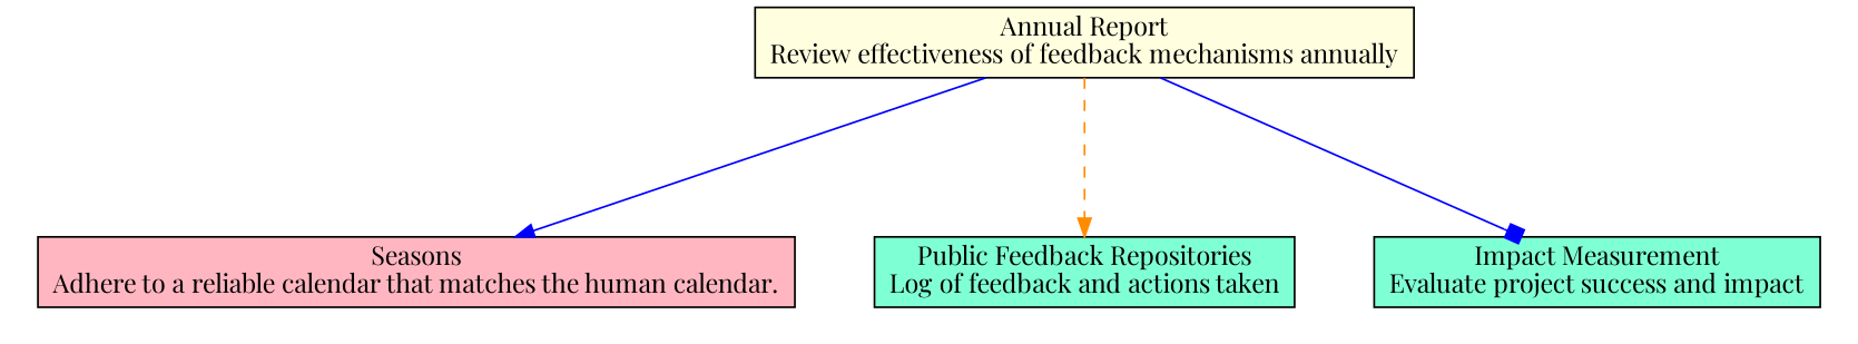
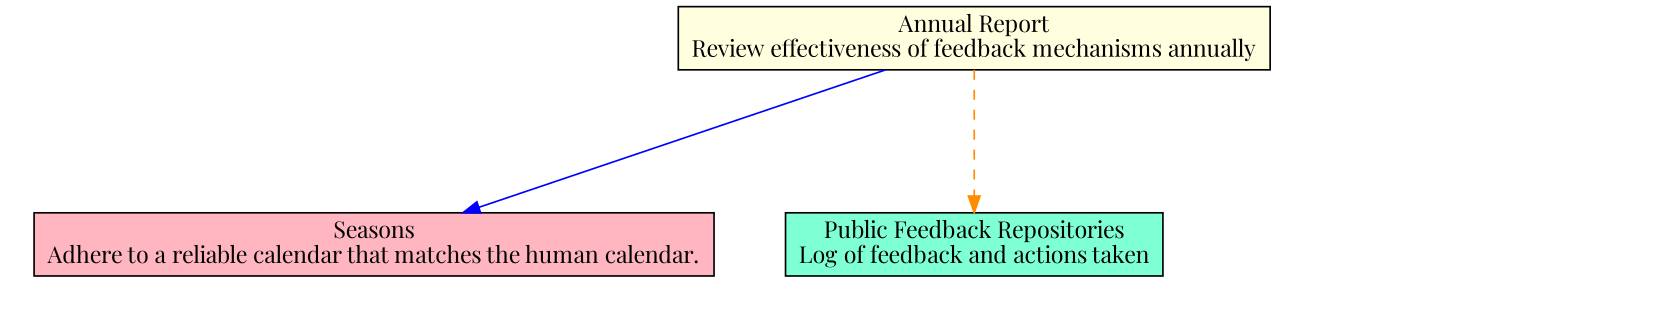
  digraph {
    nodesep=0.6
    rankdir=TB
    ranksep=1.2
    fontname="Playfair Display"
    node [shape=box style=filled fillcolor=aquamarine fontname="Playfair Display"]
    edge [color=blue style=solid arrowhead=normal fontname="Playfair Display"]
-   n1 [label="Impact Measurement\nEvaluate project success and impact"]
    n2 [label="Public Feedback Repositories\nLog of feedback and actions taken"]
    n3 [label="Seasons\nAdhere to a reliable calendar that matches the human calendar.\n" fillcolor=lightpink]
    n4 [label="Annual Report\nReview effectiveness of feedback mechanisms annually" fillcolor=lightyellow]
    subgraph cluster_1 {
      rank=min
      style=invis
-     n1
      n2
      n3
    }
-   n4 -> n1 [arrowhead=box]
    n4 -> n2 [color=darkorange style=dashed]
    n4 -> n3
  }
